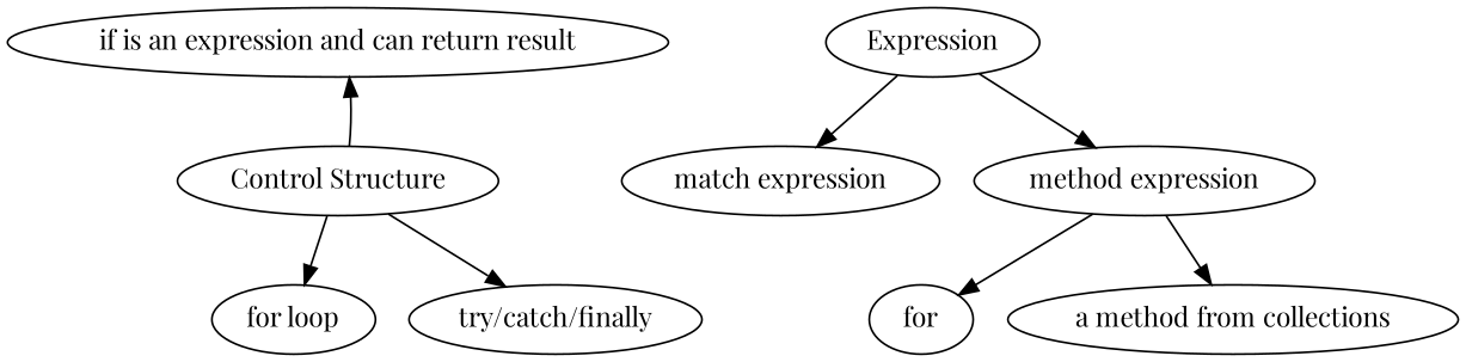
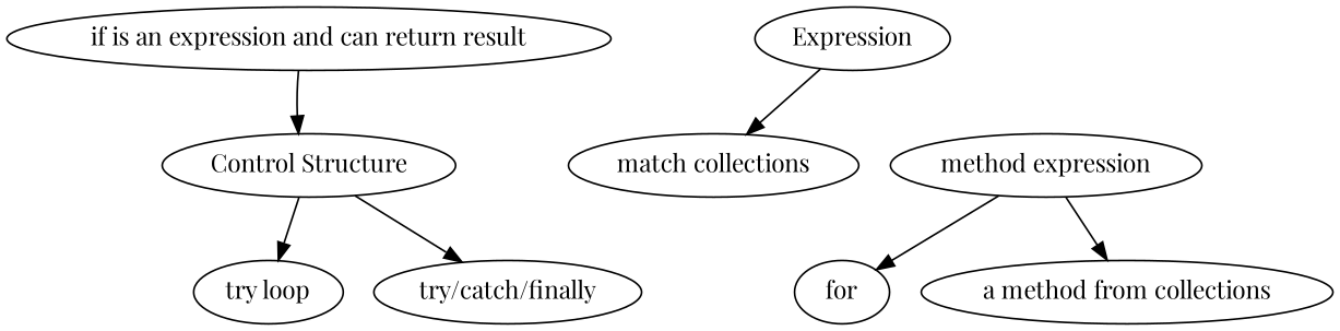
  digraph {
    fontname="Playfair Display"
    node [fontname="Playfair Display"]
    edge [fontname="Playfair Display"]
    n1 [label="if is an expression and can return result"]
    "Control Structure"
-   "for loop"
+   "for loop" [label="try loop"]
    "try/catch/finally"
    Expression
-   "match expression"
+   "match expression" [label="match collections"]
    n7 [label="method expression"]
    for
    n9 [label="a method from collections"]
-   "Control Structure" -> n1
+   n1 -> "Control Structure"
    "Control Structure" -> "for loop"
    "Control Structure" -> "try/catch/finally"
    Expression -> "match expression"
-   Expression -> n7
    n7 -> for
    n7 -> n9
  }
